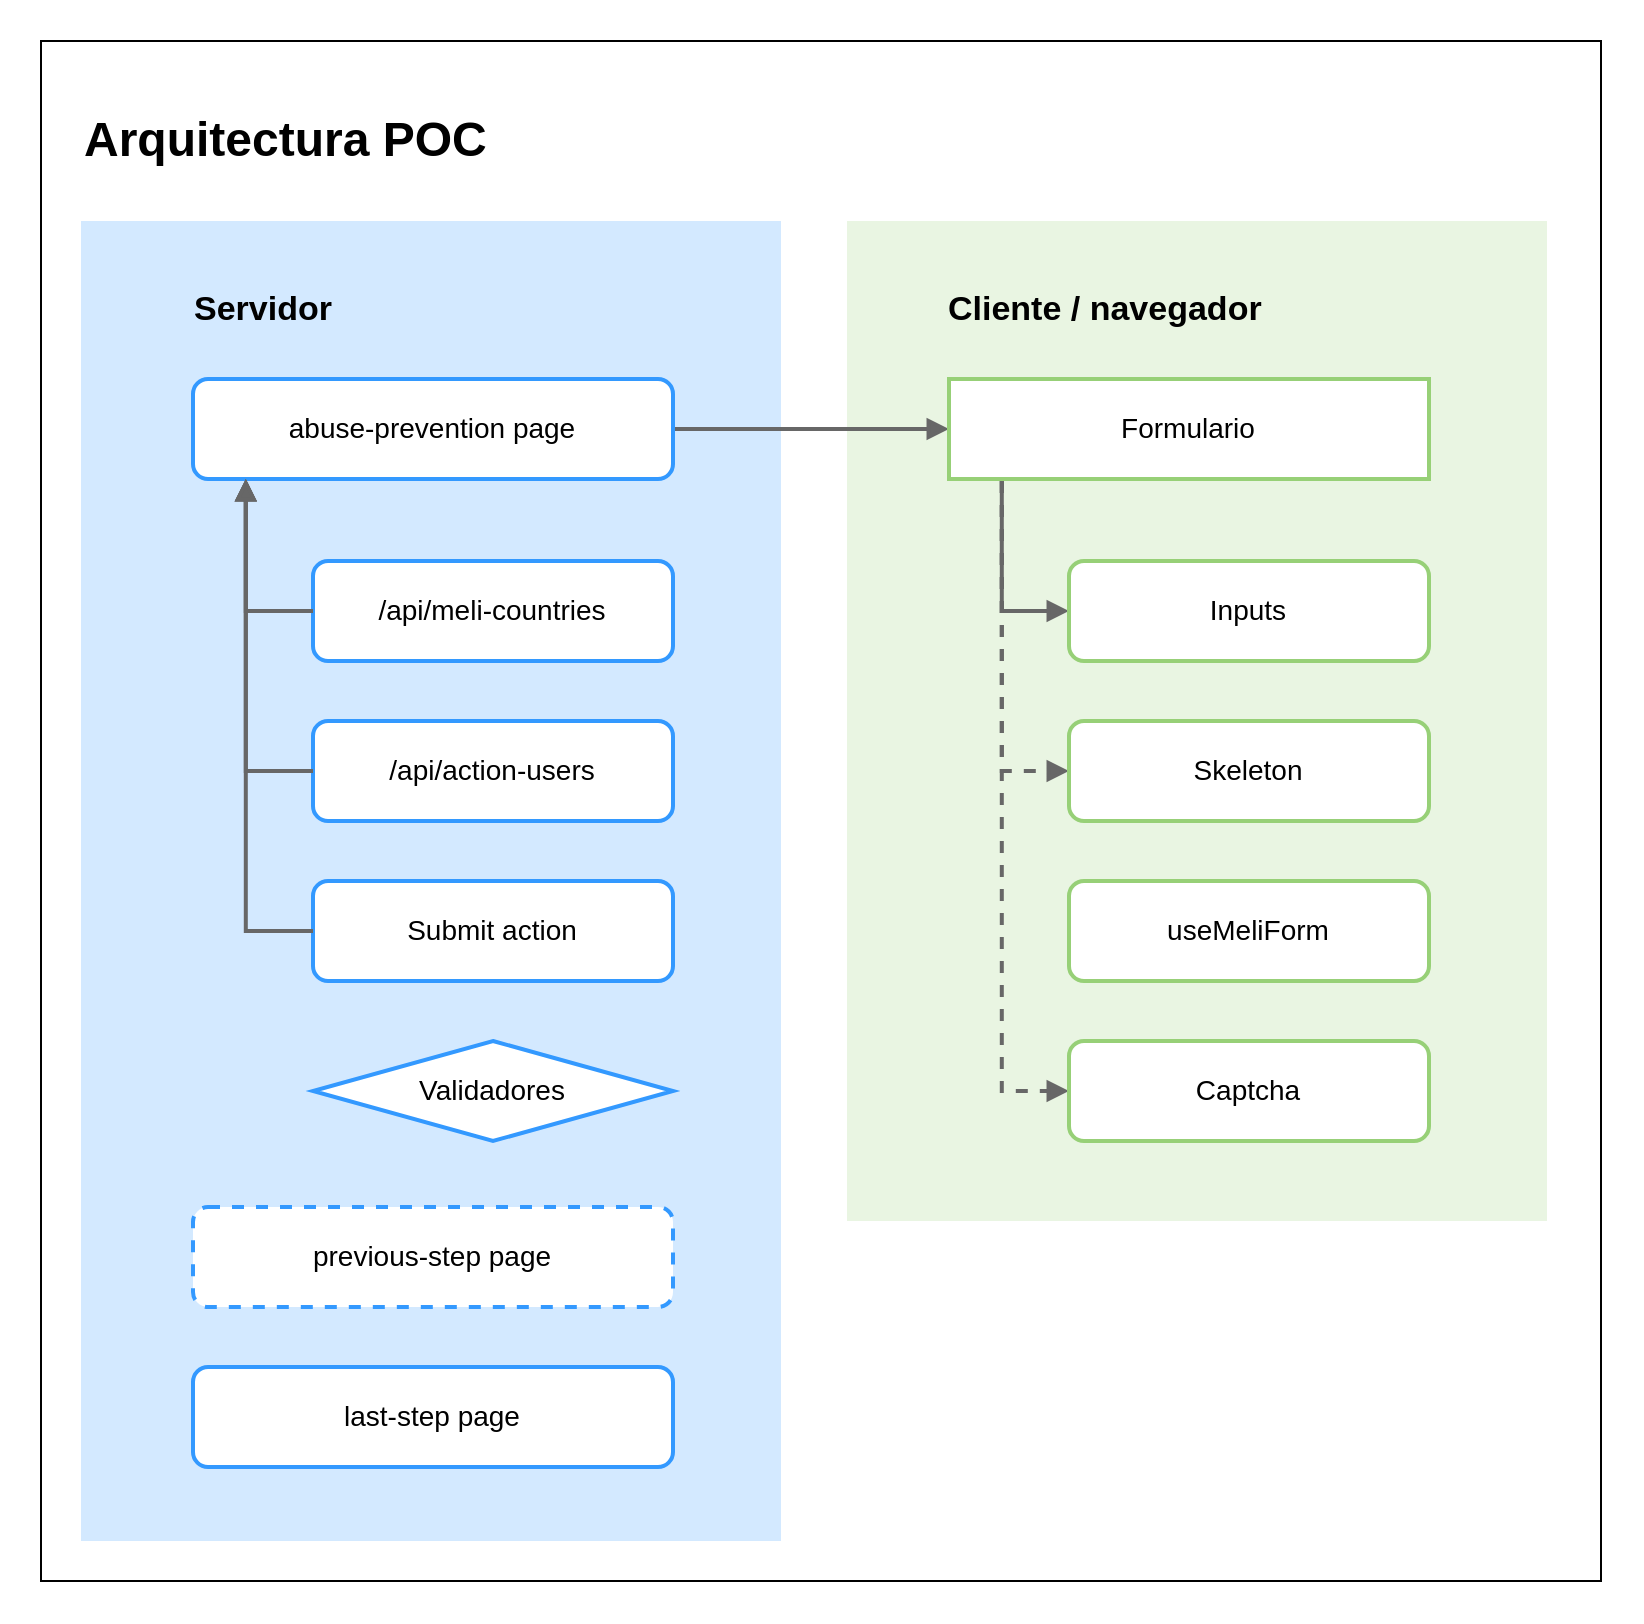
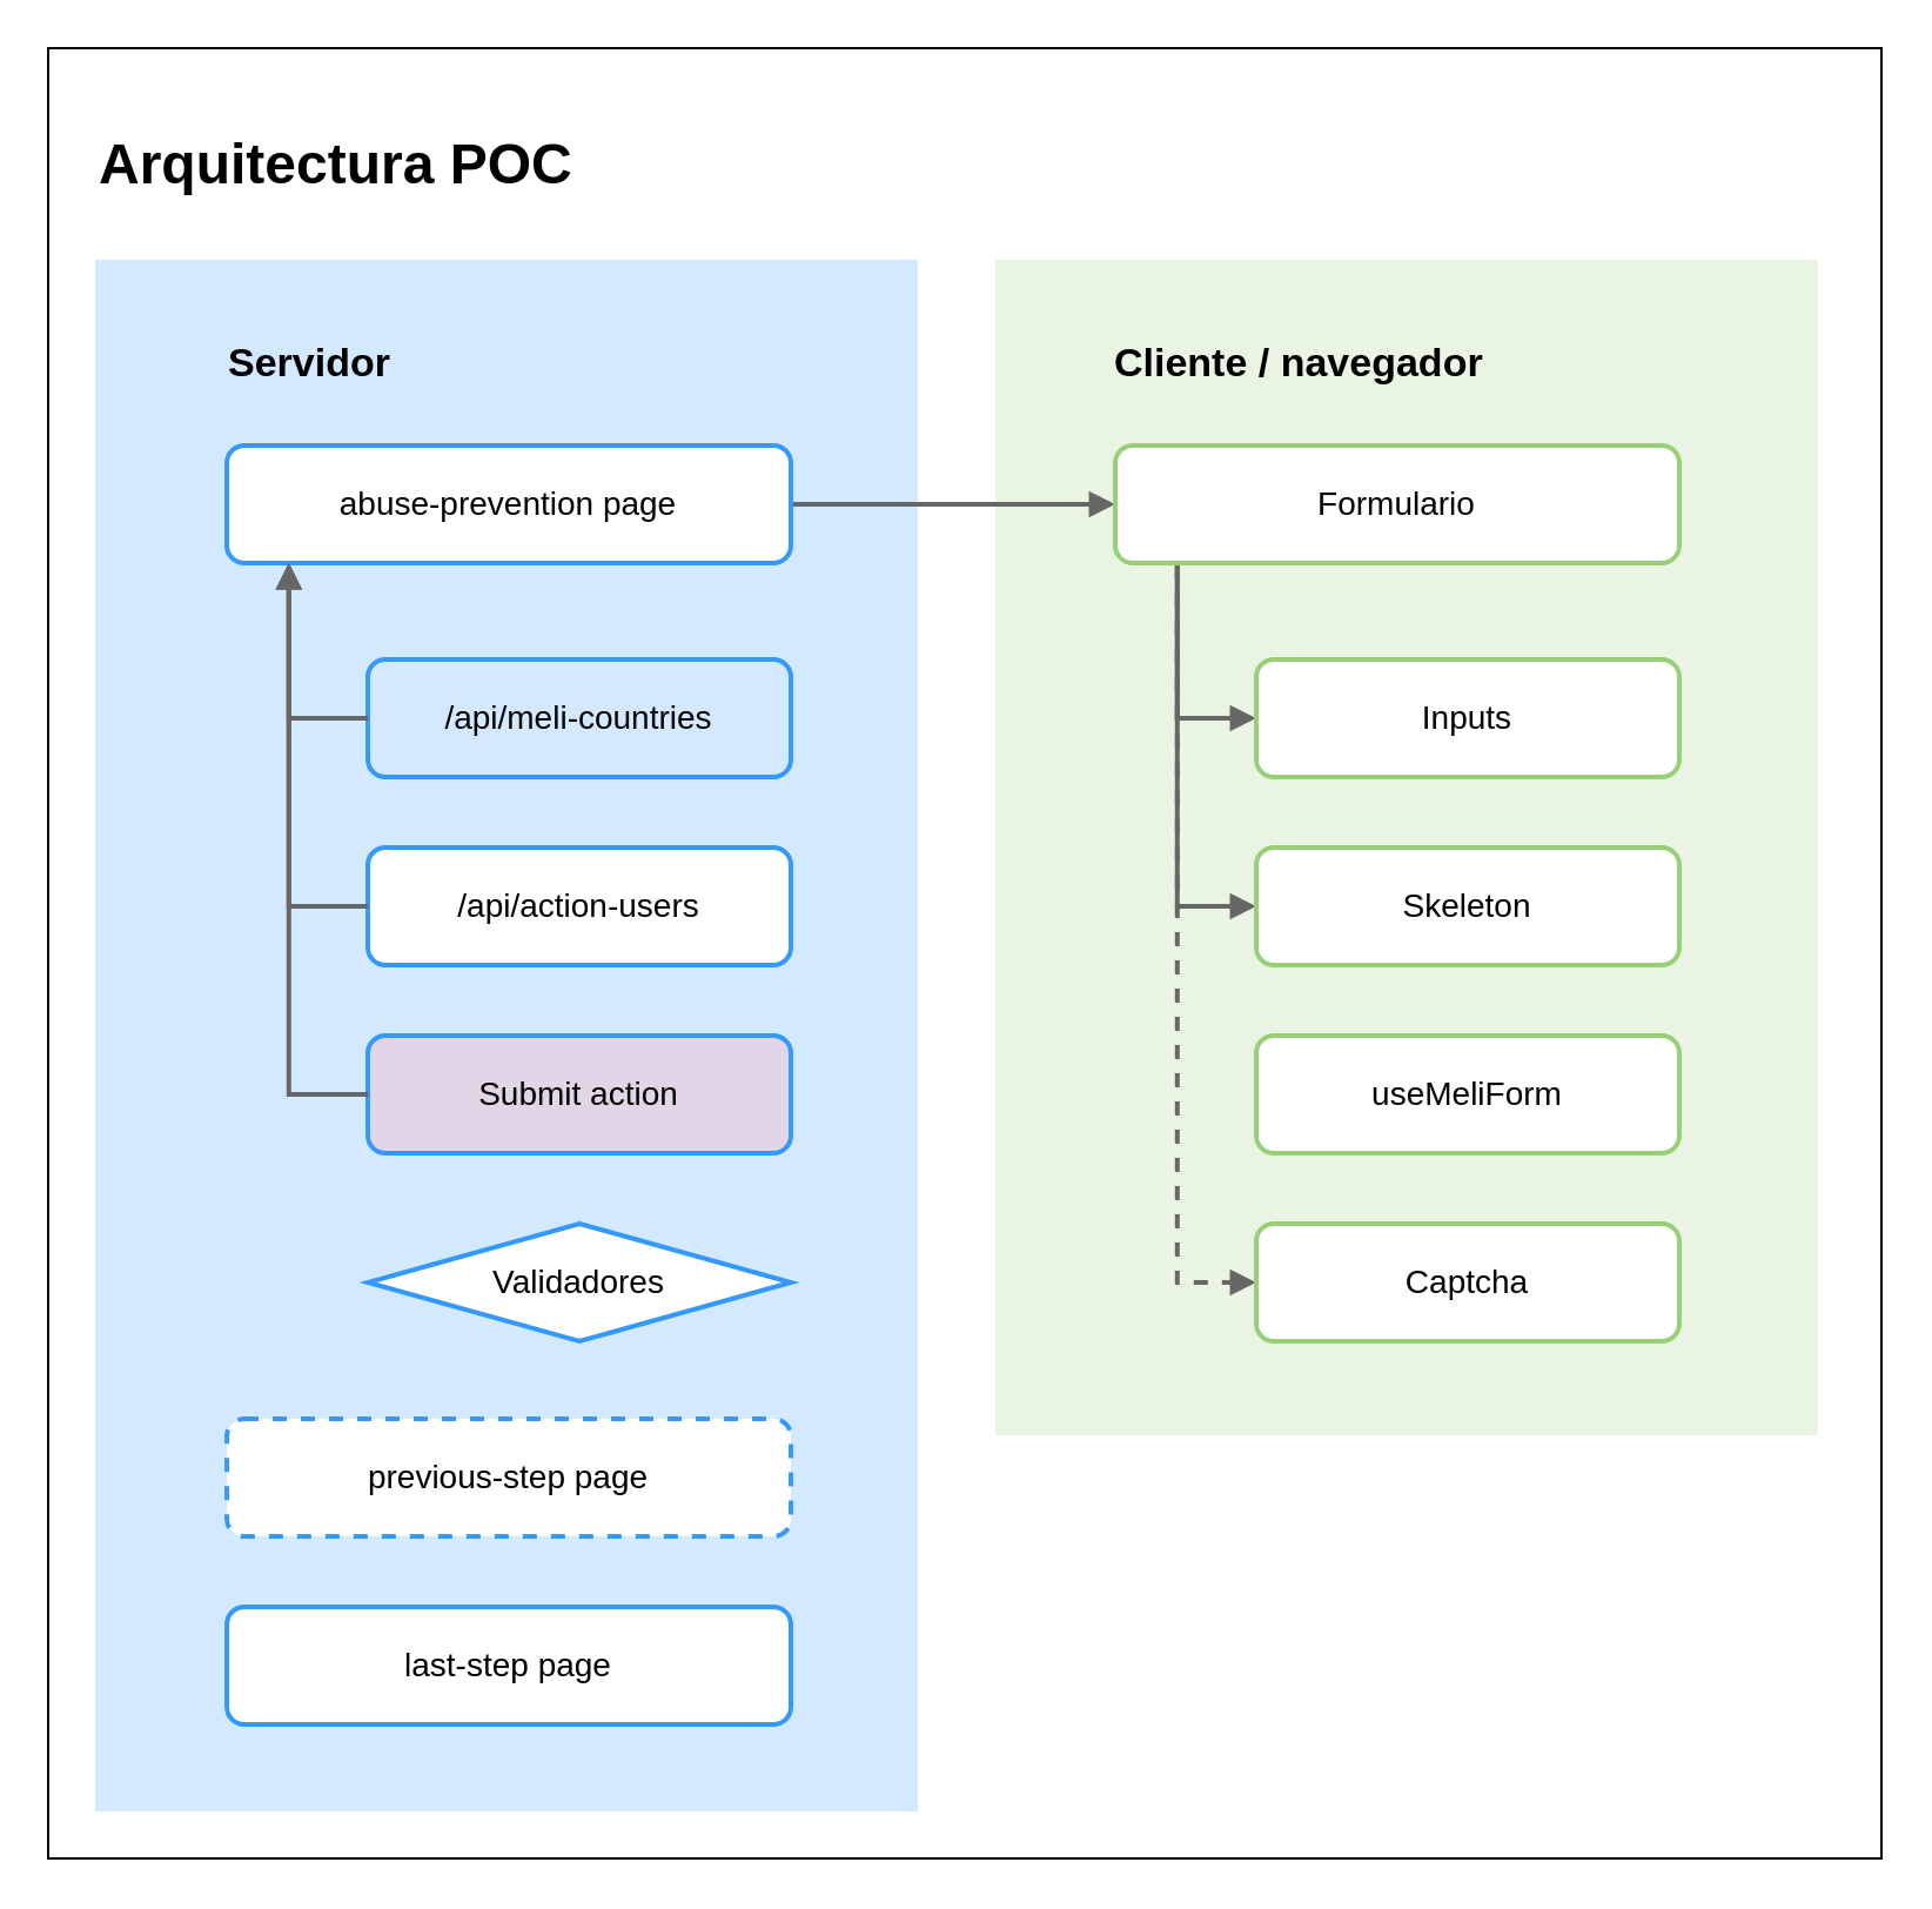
  <mxCell id="0" />
  <mxCell id="1" parent="0" />
  <mxCell id="2" value="" style="rounded=0;whiteSpace=wrap;html=1;" vertex="1" parent="1"><mxGeometry x="20" y="20" width="780" height="770" as="geometry" /></mxCell>
  <mxCell id="3" value="" style="rounded=0;whiteSpace=wrap;html=1;strokeColor=none;align=center;verticalAlign=middle;fontFamily=Helvetica;fontSize=12;fontColor=default;fillColor=#E9F5E2;rotation=0;" vertex="1" parent="1"><mxGeometry x="423" y="110" width="350" height="500" as="geometry"><mxPoint as="offset" /></mxGeometry></mxCell>
  <mxCell id="4" value="" style="rounded=0;whiteSpace=wrap;html=1;strokeColor=none;align=center;verticalAlign=middle;fontFamily=Helvetica;fontSize=12;fontColor=default;fillColor=#D3E9FF;rotation=0;" vertex="1" parent="1"><mxGeometry x="40" y="110" width="350" height="660" as="geometry"><mxPoint as="offset" /></mxGeometry></mxCell>
  <mxCell id="5" style="edgeStyle=orthogonalEdgeStyle;rounded=0;orthogonalLoop=1;jettySize=auto;html=1;exitX=1;exitY=0.5;exitDx=0;exitDy=0;exitPerimeter=0;entryX=0;entryY=0.5;entryDx=0;entryDy=0;strokeColor=#676767;strokeWidth=2;align=center;verticalAlign=middle;fontFamily=Helvetica;fontSize=11;fontColor=default;labelBackgroundColor=default;endArrow=block;endFill=1;" edge="1" parent="1" source="6" target="10"><mxGeometry relative="1" as="geometry" /></mxCell>
  <mxCell id="6" value="abuse-prevention page" style="rounded=1;whiteSpace=wrap;html=1;fontSize=14;strokeWidth=2;strokeColor=#3399FF;points=[[0,0,0,0,0],[0,0.25,0,0,0],[0,0.5,0,0,0],[0,0.75,0,0,0],[0,1,0,0,0],[0.11,1,0,0,0],[0.25,0,0,0,0],[0.25,1,0,0,0],[0.5,0,0,0,0],[0.5,1,0,0,0],[0.75,0,0,0,0],[0.75,1,0,0,0],[1,0,0,0,0],[1,0.25,0,0,0],[1,0.5,0,0,0],[1,0.75,0,0,0],[1,1,0,0,0]];" vertex="1" parent="1"><mxGeometry x="96" y="189" width="240" height="50" as="geometry" /></mxCell>
  <mxCell id="7" style="edgeStyle=orthogonalEdgeStyle;rounded=0;orthogonalLoop=1;jettySize=auto;html=1;exitX=0.11;exitY=1;exitDx=0;exitDy=1;exitPerimeter=0;entryX=0;entryY=0.5;entryDx=0;entryDy=0;strokeColor=#676767;strokeWidth=2;align=center;verticalAlign=middle;fontFamily=Helvetica;fontSize=11;fontColor=default;labelBackgroundColor=default;endArrow=block;endFill=1;" edge="1" parent="1" source="10" target="11"><mxGeometry relative="1" as="geometry" /></mxCell>
- <mxCell id="8" style="edgeStyle=orthogonalEdgeStyle;rounded=0;orthogonalLoop=1;jettySize=auto;html=1;exitX=0.11;exitY=1;exitDx=0;exitDy=1;exitPerimeter=0;entryX=0;entryY=0.5;entryDx=0;entryDy=0;strokeColor=#676767;strokeWidth=2;align=center;verticalAlign=middle;fontFamily=Helvetica;fontSize=11;fontColor=default;labelBackgroundColor=default;endArrow=block;endFill=1;dashed=1;" edge="1" parent="1" source="10" target="12"><mxGeometry relative="1" as="geometry" /></mxCell>
+ <mxCell id="8" style="edgeStyle=orthogonalEdgeStyle;rounded=0;orthogonalLoop=1;jettySize=auto;html=1;exitX=0.11;exitY=1;exitDx=0;exitDy=1;exitPerimeter=0;entryX=0;entryY=0.5;entryDx=0;entryDy=0;strokeColor=#676767;strokeWidth=2;align=center;verticalAlign=middle;fontFamily=Helvetica;fontSize=11;fontColor=default;labelBackgroundColor=default;endArrow=block;endFill=1;" edge="1" parent="1" source="10" target="12"><mxGeometry relative="1" as="geometry" /></mxCell>
  <mxCell id="9" style="edgeStyle=orthogonalEdgeStyle;rounded=0;orthogonalLoop=1;jettySize=auto;html=1;exitX=0.11;exitY=1;exitDx=0;exitDy=1;exitPerimeter=0;entryX=0;entryY=0.5;entryDx=0;entryDy=0;strokeColor=#676767;strokeWidth=2;align=center;verticalAlign=middle;fontFamily=Helvetica;fontSize=11;fontColor=default;labelBackgroundColor=default;endArrow=block;endFill=1;dashed=1;" edge="1" parent="1" source="10" target="21"><mxGeometry relative="1" as="geometry" /></mxCell>
- <mxCell id="10" value="Formulario" style="whiteSpace=wrap;html=1;fontSize=14;strokeWidth=2;strokeColor=#97D077;points=[[0,0,0,0,0],[0,0.25,0,0,0],[0,0.5,0,0,0],[0,0.75,0,0,0],[0,1,0,0,0],[0.11,1,0,0,1],[0.25,0,0,0,0],[0.25,1,0,0,0],[0.5,0,0,0,0],[0.5,1,0,0,0],[0.75,0,0,0,0],[0.75,1,0,0,0],[1,0,0,0,0],[1,0.25,0,0,0],[1,0.5,0,0,0],[1,0.75,0,0,0],[1,1,0,0,0]];rounded=0;" vertex="1" parent="1"><mxGeometry x="474" y="189" width="240" height="50" as="geometry" /></mxCell>
+ <mxCell id="10" value="Formulario" style="rounded=1;whiteSpace=wrap;html=1;fontSize=14;strokeWidth=2;strokeColor=#97D077;points=[[0,0,0,0,0],[0,0.25,0,0,0],[0,0.5,0,0,0],[0,0.75,0,0,0],[0,1,0,0,0],[0.11,1,0,0,1],[0.25,0,0,0,0],[0.25,1,0,0,0],[0.5,0,0,0,0],[0.5,1,0,0,0],[0.75,0,0,0,0],[0.75,1,0,0,0],[1,0,0,0,0],[1,0.25,0,0,0],[1,0.5,0,0,0],[1,0.75,0,0,0],[1,1,0,0,0]];" vertex="1" parent="1"><mxGeometry x="474" y="189" width="240" height="50" as="geometry" /></mxCell>
  <mxCell id="11" value="Inputs" style="rounded=1;whiteSpace=wrap;html=1;fontSize=14;strokeWidth=2;strokeColor=#97D077;" vertex="1" parent="1"><mxGeometry x="534" y="280" width="180" height="50" as="geometry" /></mxCell>
  <mxCell id="12" value="Skeleton" style="rounded=1;whiteSpace=wrap;html=1;fontSize=14;strokeWidth=2;strokeColor=#97D077;" vertex="1" parent="1"><mxGeometry x="534" y="360" width="180" height="50" as="geometry" /></mxCell>
- <mxCell id="13" value="/api/meli-countries" style="rounded=1;whiteSpace=wrap;html=1;fontSize=14;strokeWidth=2;strokeColor=#3399FF;" vertex="1" parent="1"><mxGeometry x="156" y="280" width="180" height="50" as="geometry" /></mxCell>
+ <mxCell id="13" value="/api/meli-countries" style="rounded=1;whiteSpace=wrap;html=1;fontSize=14;strokeWidth=2;strokeColor=#3399FF;fillColor=#d3e9ff;" vertex="1" parent="1"><mxGeometry x="156" y="280" width="180" height="50" as="geometry" /></mxCell>
  <mxCell id="14" value="/api/action-users" style="rounded=1;whiteSpace=wrap;html=1;fontSize=14;strokeWidth=2;strokeColor=#3399FF;" vertex="1" parent="1"><mxGeometry x="156" y="360" width="180" height="50" as="geometry" /></mxCell>
- <mxCell id="15" value="Submit action" style="rounded=1;whiteSpace=wrap;html=1;fontSize=14;strokeWidth=2;strokeColor=#3399FF;" vertex="1" parent="1"><mxGeometry x="156" y="440" width="180" height="50" as="geometry" /></mxCell>
+ <mxCell id="15" value="Submit action" style="rounded=1;whiteSpace=wrap;html=1;fontSize=14;strokeWidth=2;strokeColor=#3399FF;fillColor=#e1d5e7;" vertex="1" parent="1"><mxGeometry x="156" y="440" width="180" height="50" as="geometry" /></mxCell>
  <mxCell id="16" value="Validadores" style="rhombus;whiteSpace=wrap;html=1;fontSize=14;strokeWidth=2;strokeColor=#3399FF;" vertex="1" parent="1"><mxGeometry x="156" y="520" width="180" height="50" as="geometry" /></mxCell>
  <mxCell id="17" style="edgeStyle=orthogonalEdgeStyle;rounded=0;orthogonalLoop=1;jettySize=auto;html=1;exitX=0;exitY=0.5;exitDx=0;exitDy=0;strokeWidth=2;strokeColor=#676767;endArrow=block;endFill=1;entryX=0.11;entryY=1;entryDx=0;entryDy=0;entryPerimeter=0;" edge="1" parent="1" source="13" target="6"><mxGeometry relative="1" as="geometry"><mxPoint x="119" y="210" as="targetPoint" /></mxGeometry></mxCell>
  <mxCell id="18" style="edgeStyle=orthogonalEdgeStyle;rounded=0;orthogonalLoop=1;jettySize=auto;html=1;exitX=0;exitY=0.5;exitDx=0;exitDy=0;entryX=0.11;entryY=1;entryDx=0;entryDy=0;entryPerimeter=0;strokeColor=#676767;strokeWidth=2;align=center;verticalAlign=middle;fontFamily=Helvetica;fontSize=11;fontColor=default;labelBackgroundColor=default;endArrow=block;endFill=1;" edge="1" parent="1" source="14" target="6"><mxGeometry relative="1" as="geometry" /></mxCell>
  <mxCell id="19" style="edgeStyle=orthogonalEdgeStyle;rounded=0;orthogonalLoop=1;jettySize=auto;html=1;exitX=0;exitY=0.5;exitDx=0;exitDy=0;entryX=0.11;entryY=1;entryDx=0;entryDy=0;entryPerimeter=0;strokeColor=#676767;strokeWidth=2;align=center;verticalAlign=middle;fontFamily=Helvetica;fontSize=11;fontColor=default;labelBackgroundColor=default;endArrow=block;endFill=1;" edge="1" parent="1" source="15" target="6"><mxGeometry relative="1" as="geometry" /></mxCell>
  <mxCell id="20" value="useMeliForm" style="rounded=1;whiteSpace=wrap;html=1;fontSize=14;strokeWidth=2;strokeColor=#97D077;" vertex="1" parent="1"><mxGeometry x="534" y="440" width="180" height="50" as="geometry" /></mxCell>
  <mxCell id="21" value="Captcha" style="rounded=1;whiteSpace=wrap;html=1;fontSize=14;strokeWidth=2;strokeColor=#97D077;" vertex="1" parent="1"><mxGeometry x="534" y="520" width="180" height="50" as="geometry" /></mxCell>
  <mxCell id="22" value="Servidor" style="text;html=1;align=left;verticalAlign=middle;resizable=0;points=[];autosize=1;strokeColor=none;fillColor=none;fontSize=17;fontStyle=1" vertex="1" parent="1"><mxGeometry x="95" y="140" width="90" height="30" as="geometry" /></mxCell>
  <mxCell id="23" value="Cliente / navegador" style="text;html=1;align=left;verticalAlign=middle;resizable=0;points=[];autosize=1;strokeColor=none;fillColor=none;fontSize=17;fontStyle=1" vertex="1" parent="1"><mxGeometry x="472" y="140" width="170" height="30" as="geometry" /></mxCell>
  <mxCell id="24" value="previous-step page" style="rounded=1;whiteSpace=wrap;html=1;fontSize=14;strokeWidth=2;strokeColor=#3399FF;points=[[0,0,0,0,0],[0,0.25,0,0,0],[0,0.5,0,0,0],[0,0.75,0,0,0],[0,1,0,0,0],[0.11,1,0,0,0],[0.25,0,0,0,0],[0.25,1,0,0,0],[0.5,0,0,0,0],[0.5,1,0,0,0],[0.75,0,0,0,0],[0.75,1,0,0,0],[1,0,0,0,0],[1,0.25,0,0,0],[1,0.5,0,0,0],[1,0.75,0,0,0],[1,1,0,0,0]];dashed=1;" vertex="1" parent="1"><mxGeometry x="96" y="603" width="240" height="50" as="geometry" /></mxCell>
  <mxCell id="25" value="last-step page" style="rounded=1;whiteSpace=wrap;html=1;fontSize=14;strokeWidth=2;strokeColor=#3399FF;points=[[0,0,0,0,0],[0,0.25,0,0,0],[0,0.5,0,0,0],[0,0.75,0,0,0],[0,1,0,0,0],[0.11,1,0,0,0],[0.25,0,0,0,0],[0.25,1,0,0,0],[0.5,0,0,0,0],[0.5,1,0,0,0],[0.75,0,0,0,0],[0.75,1,0,0,0],[1,0,0,0,0],[1,0.25,0,0,0],[1,0.5,0,0,0],[1,0.75,0,0,0],[1,1,0,0,0]];" vertex="1" parent="1"><mxGeometry x="96" y="683" width="240" height="50" as="geometry" /></mxCell>
  <mxCell id="26" value="&lt;font style=&quot;font-size: 24px;&quot;&gt;&lt;b&gt;Arquitectura POC&lt;/b&gt;&lt;/font&gt;" style="text;html=1;align=left;verticalAlign=middle;resizable=0;points=[];autosize=1;strokeColor=none;fillColor=none;" vertex="1" parent="1"><mxGeometry x="40" y="50" width="220" height="40" as="geometry" /></mxCell>
